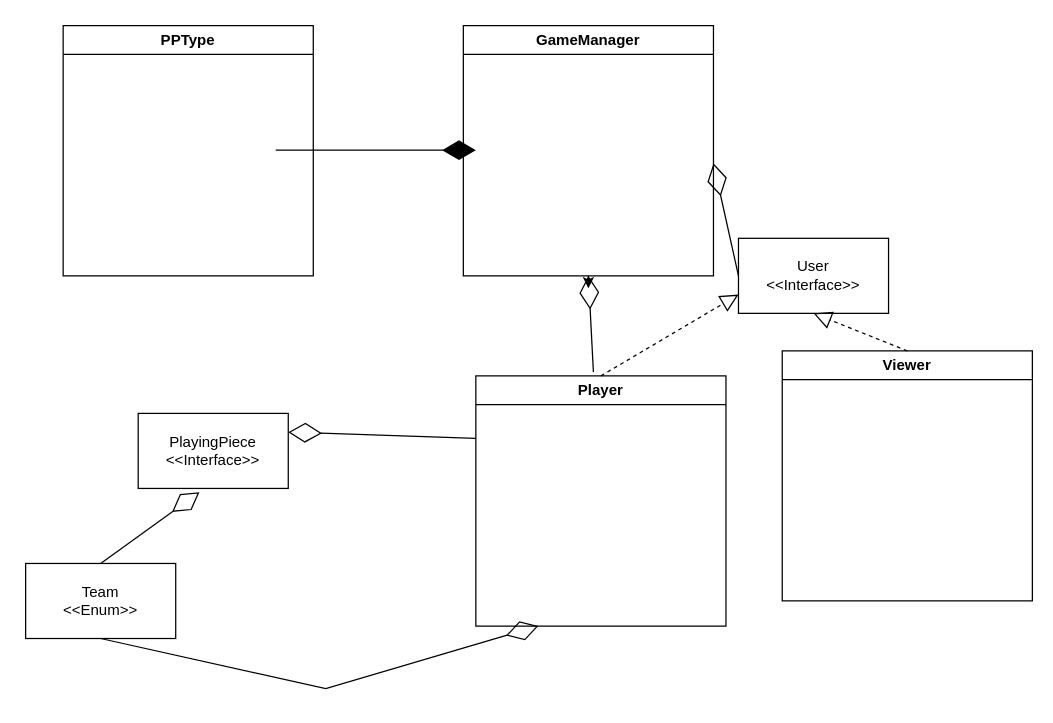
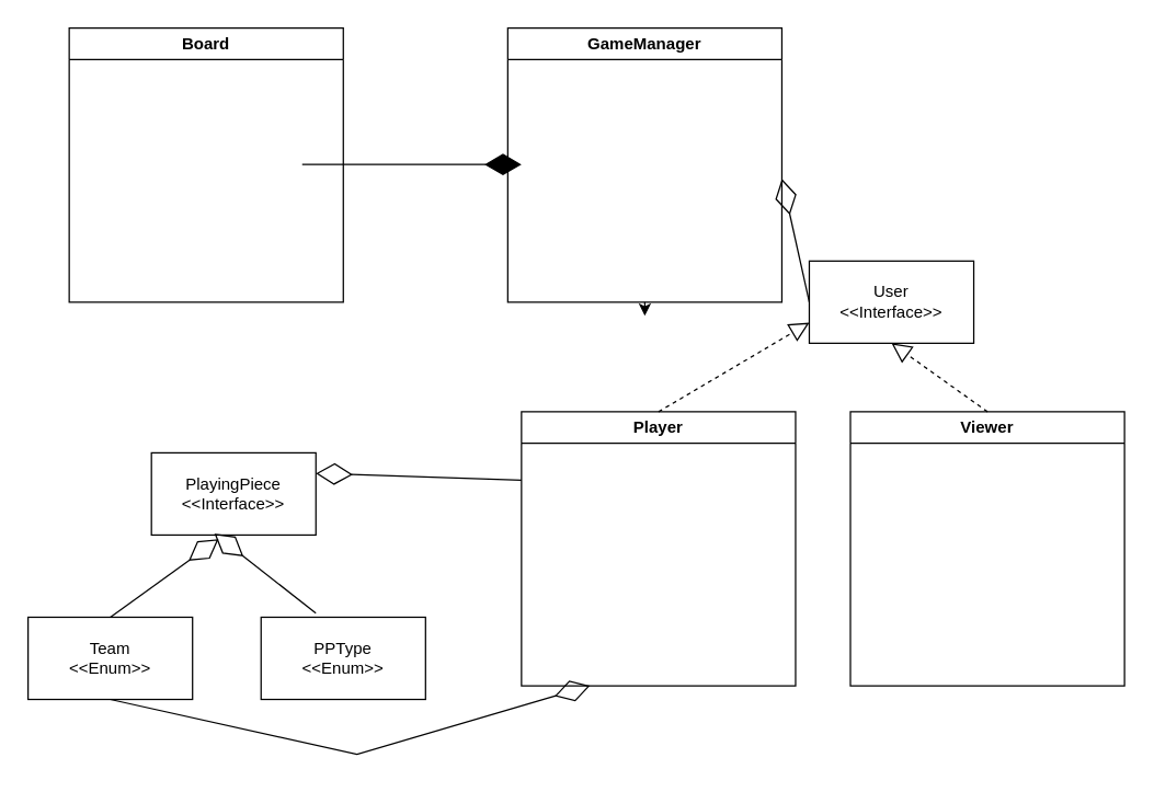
  <mxCell id="0" />
  <mxCell id="1" parent="0" />
  <mxCell id="2" style="edgeStyle=orthogonalEdgeStyle;rounded=0;orthogonalLoop=1;jettySize=auto;html=1;exitX=0.5;exitY=1;exitDx=0;exitDy=0;" edge="1" parent="1" source="3"><mxGeometry relative="1" as="geometry"><mxPoint x="470" y="230" as="targetPoint" /></mxGeometry></mxCell>
  <mxCell id="3" value="GameManager" style="swimlane;whiteSpace=wrap;html=1;" vertex="1" parent="1"><mxGeometry x="370" y="20" width="200" height="200" as="geometry" /></mxCell>
- <mxCell id="4" value="PPType" style="swimlane;whiteSpace=wrap;html=1;" vertex="1" parent="1"><mxGeometry x="50" y="20" width="200" height="200" as="geometry" /></mxCell>
+ <mxCell id="4" value="Board" style="swimlane;whiteSpace=wrap;html=1;" vertex="1" parent="1"><mxGeometry x="50" y="20" width="200" height="200" as="geometry" /></mxCell>
  <mxCell id="5" value="Player" style="swimlane;whiteSpace=wrap;html=1;" vertex="1" parent="1"><mxGeometry x="380" y="300" width="200" height="200" as="geometry" /></mxCell>
  <mxCell id="6" value="PlayingPiece&lt;br&gt;&amp;lt;&amp;lt;Interface&amp;gt;&amp;gt;" style="rounded=0;whiteSpace=wrap;html=1;" vertex="1" parent="1"><mxGeometry x="110" y="330" width="120" height="60" as="geometry" /></mxCell>
  <mxCell id="7" value="User&lt;br&gt;&amp;lt;&amp;lt;Interface&amp;gt;&amp;gt;" style="rounded=0;whiteSpace=wrap;html=1;" vertex="1" parent="1"><mxGeometry x="590" y="190" width="120" height="60" as="geometry" /></mxCell>
- <mxCell id="8" value="Viewer" style="swimlane;whiteSpace=wrap;html=1;" vertex="1" parent="1"><mxGeometry x="625" y="280" width="200" height="200" as="geometry" /></mxCell>
+ <mxCell id="8" value="Viewer" style="swimlane;whiteSpace=wrap;html=1;" vertex="1" parent="1"><mxGeometry x="620" y="300" width="200" height="200" as="geometry" /></mxCell>
  <mxCell id="9" value="" style="endArrow=diamondThin;endFill=1;endSize=24;html=1;rounded=0;" edge="1" parent="1"><mxGeometry width="160" relative="1" as="geometry"><mxPoint x="220" y="119.5" as="sourcePoint" /><mxPoint x="380" y="119.5" as="targetPoint" /></mxGeometry></mxCell>
  <mxCell id="10" value="" style="endArrow=block;dashed=1;endFill=0;endSize=12;html=1;rounded=0;entryX=0;entryY=0.75;entryDx=0;entryDy=0;exitX=0.5;exitY=0;exitDx=0;exitDy=0;" edge="1" parent="1" source="5" target="7"><mxGeometry width="160" relative="1" as="geometry"><mxPoint x="330" y="360" as="sourcePoint" /><mxPoint x="490" y="360" as="targetPoint" /></mxGeometry></mxCell>
  <mxCell id="11" value="" style="endArrow=block;dashed=1;endFill=0;endSize=12;html=1;rounded=0;entryX=0.5;entryY=1;entryDx=0;entryDy=0;exitX=0.5;exitY=0;exitDx=0;exitDy=0;" edge="1" parent="1" source="8" target="7"><mxGeometry width="160" relative="1" as="geometry"><mxPoint x="690" y="290" as="sourcePoint" /><mxPoint x="490" y="360" as="targetPoint" /></mxGeometry></mxCell>
  <mxCell id="12" value="" style="endArrow=diamondThin;endFill=0;endSize=24;html=1;rounded=0;exitX=0;exitY=0.5;exitDx=0;exitDy=0;" edge="1" parent="1" source="7"><mxGeometry width="160" relative="1" as="geometry"><mxPoint x="720" y="300" as="sourcePoint" /><mxPoint x="570" y="130" as="targetPoint" /><Array as="points" /></mxGeometry></mxCell>
- <mxCell id="13" value="" style="endArrow=diamondThin;endFill=0;endSize=24;html=1;rounded=0;exitX=0.47;exitY=-0.015;exitDx=0;exitDy=0;entryX=0.5;entryY=1;entryDx=0;entryDy=0;exitPerimeter=0;" edge="1" parent="1" source="5" target="3"><mxGeometry width="160" relative="1" as="geometry"><mxPoint x="330" y="360" as="sourcePoint" /><mxPoint x="490" y="360" as="targetPoint" /></mxGeometry></mxCell>
  <mxCell id="14" value="Team&lt;br&gt;&amp;lt;&amp;lt;Enum&amp;gt;&amp;gt;" style="rounded=0;whiteSpace=wrap;html=1;" vertex="1" parent="1"><mxGeometry x="20" y="450" width="120" height="60" as="geometry" /></mxCell>
+ <mxCell id="15" value="PPType&lt;br&gt;&amp;lt;&amp;lt;Enum&amp;gt;&amp;gt;" style="rounded=0;whiteSpace=wrap;html=1;" vertex="1" parent="1"><mxGeometry x="190" y="450" width="120" height="60" as="geometry" /></mxCell>
  <mxCell id="16" value="" style="endArrow=diamondThin;endFill=0;endSize=24;html=1;rounded=0;exitX=0.5;exitY=0;exitDx=0;exitDy=0;entryX=0.408;entryY=1.05;entryDx=0;entryDy=0;entryPerimeter=0;" edge="1" parent="1" source="14" target="6"><mxGeometry width="160" relative="1" as="geometry"><mxPoint x="80" y="440" as="sourcePoint" /><mxPoint x="160" y="390" as="targetPoint" /></mxGeometry></mxCell>
+ <mxCell id="17" value="" style="endArrow=diamondThin;endFill=0;endSize=24;html=1;rounded=0;exitX=0.333;exitY=-0.05;exitDx=0;exitDy=0;entryX=0.383;entryY=0.983;entryDx=0;entryDy=0;entryPerimeter=0;exitPerimeter=0;" edge="1" parent="1" source="15" target="6"><mxGeometry width="160" relative="1" as="geometry"><mxPoint x="90" y="460" as="sourcePoint" /><mxPoint x="169" y="403" as="targetPoint" /></mxGeometry></mxCell>
  <mxCell id="18" value="" style="endArrow=diamondThin;endFill=0;endSize=24;html=1;rounded=0;exitX=0;exitY=0.25;exitDx=0;exitDy=0;entryX=1;entryY=0.25;entryDx=0;entryDy=0;" edge="1" parent="1" source="5" target="6"><mxGeometry width="160" relative="1" as="geometry"><mxPoint x="330" y="270" as="sourcePoint" /><mxPoint x="490" y="270" as="targetPoint" /></mxGeometry></mxCell>
  <mxCell id="19" value="" style="endArrow=diamondThin;endFill=0;endSize=24;html=1;rounded=0;exitX=0.5;exitY=1;exitDx=0;exitDy=0;entryX=0.25;entryY=1;entryDx=0;entryDy=0;" edge="1" parent="1" source="14" target="5"><mxGeometry width="160" relative="1" as="geometry"><mxPoint x="90" y="460" as="sourcePoint" /><mxPoint x="169" y="403" as="targetPoint" /><Array as="points"><mxPoint x="260" y="550" /></Array></mxGeometry></mxCell>
